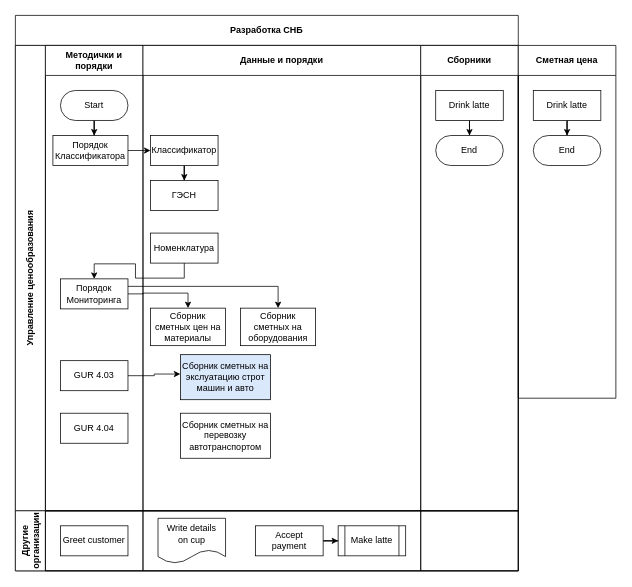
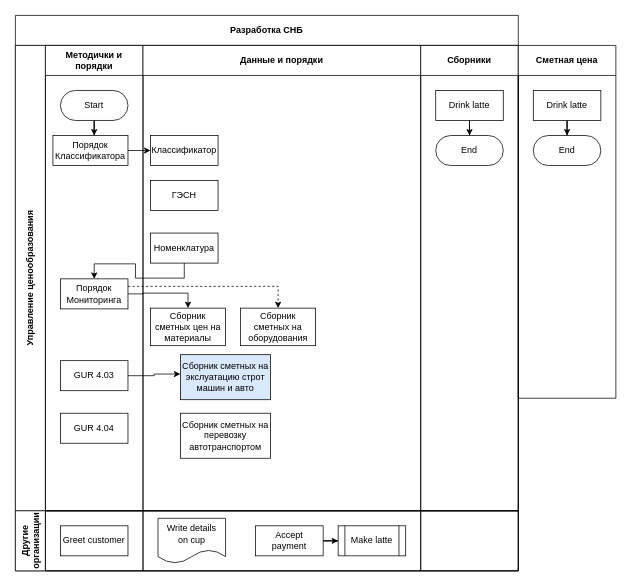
  <mxCell id="0" />
  <mxCell id="1" parent="0" />
  <mxCell id="2" value="Разработка СНБ" style="shape=table;childLayout=tableLayout;rowLines=0;columnLines=0;startSize=40;html=1;whiteSpace=wrap;collapsible=0;recursiveResize=0;expand=0;fontStyle=1" parent="1" vertex="1"><mxGeometry x="20" y="20" width="670" height="740" as="geometry" /></mxCell>
  <mxCell id="3" value="Управление ценообразования" style="swimlane;horizontal=0;points=[[0,0.5],[1,0.5]];portConstraint=eastwest;startSize=40;html=1;whiteSpace=wrap;collapsible=0;recursiveResize=0;expand=0;" parent="2" vertex="1"><mxGeometry y="40" width="670" height="620" as="geometry" /></mxCell>
  <mxCell id="4" value="Методички и порядки" style="swimlane;connectable=0;startSize=40;html=1;whiteSpace=wrap;collapsible=0;recursiveResize=0;expand=0;" parent="3" vertex="1"><mxGeometry x="40" width="130" height="620" as="geometry"><mxRectangle width="130" height="620" as="alternateBounds" /></mxGeometry></mxCell>
  <mxCell id="5" style="edgeStyle=orthogonalEdgeStyle;rounded=0;orthogonalLoop=1;jettySize=auto;html=1;entryX=0.55;entryY=0;entryDx=0;entryDy=0;entryPerimeter=0;" edge="1" parent="4" source="6" target="7"><mxGeometry relative="1" as="geometry" /></mxCell>
  <mxCell id="6" value="Start" style="rounded=1;whiteSpace=wrap;html=1;arcSize=50;" parent="4" vertex="1"><mxGeometry x="20" y="60" width="90" height="40" as="geometry" /></mxCell>
  <mxCell id="7" value="Порядок Классификатора" style="rounded=0;whiteSpace=wrap;html=1;" parent="4" vertex="1"><mxGeometry x="10" y="120" width="100" height="40" as="geometry" /></mxCell>
  <mxCell id="8" value="Порядок Мониторинга" style="rounded=0;whiteSpace=wrap;html=1;" vertex="1" parent="4"><mxGeometry x="20" y="311" width="90" height="40" as="geometry" /></mxCell>
  <mxCell id="9" value="GUR 4.03" style="rounded=0;whiteSpace=wrap;html=1;" vertex="1" parent="4"><mxGeometry x="20" y="420" width="90" height="40" as="geometry" /></mxCell>
  <mxCell id="10" value="GUR 4.04" style="rounded=0;whiteSpace=wrap;html=1;" vertex="1" parent="4"><mxGeometry x="20" y="490" width="90" height="40" as="geometry" /></mxCell>
  <mxCell id="11" value="Данные и порядки" style="swimlane;connectable=0;startSize=40;html=1;whiteSpace=wrap;collapsible=0;recursiveResize=0;expand=0;" parent="3" vertex="1"><mxGeometry x="170" width="370" height="620" as="geometry"><mxRectangle width="370" height="620" as="alternateBounds" /></mxGeometry></mxCell>
- <mxCell id="12" style="edgeStyle=orthogonalEdgeStyle;rounded=0;orthogonalLoop=1;jettySize=auto;html=1;entryX=0.5;entryY=0;entryDx=0;entryDy=0;" edge="1" parent="11" source="13" target="14"><mxGeometry relative="1" as="geometry" /></mxCell>
  <mxCell id="13" value="Классификатор" style="rounded=0;whiteSpace=wrap;html=1;" vertex="1" parent="11"><mxGeometry x="10" y="120" width="90" height="40" as="geometry" /></mxCell>
  <mxCell id="14" value="ГЭСН" style="rounded=0;whiteSpace=wrap;html=1;" vertex="1" parent="11"><mxGeometry x="10" y="180" width="90" height="40" as="geometry" /></mxCell>
  <mxCell id="15" value="Номенклатура" style="rounded=0;whiteSpace=wrap;html=1;" vertex="1" parent="11"><mxGeometry x="10" y="250" width="90" height="40" as="geometry" /></mxCell>
  <mxCell id="16" value="&lt;div&gt;Сборник сметных цен на материалы&lt;/div&gt;" style="rounded=0;whiteSpace=wrap;html=1;" vertex="1" parent="11"><mxGeometry x="10" y="350" width="100" height="50" as="geometry" /></mxCell>
  <mxCell id="17" value="&lt;div&gt;Сборник сметных на оборудования&lt;br&gt;&lt;/div&gt;" style="rounded=0;whiteSpace=wrap;html=1;" vertex="1" parent="11"><mxGeometry x="130" y="350" width="100" height="50" as="geometry" /></mxCell>
  <mxCell id="18" value="&lt;div&gt;Сборник сметных на экслуатацию строт машин и авто&lt;br&gt;&lt;/div&gt;" style="rounded=0;whiteSpace=wrap;html=1;fillColor=#dae8fc;" vertex="1" parent="11"><mxGeometry x="50" y="412" width="120" height="60" as="geometry" /></mxCell>
  <mxCell id="19" value="&lt;div&gt;Сборник сметных на перевозку автотранспортом&lt;br&gt;&lt;/div&gt;" style="rounded=0;whiteSpace=wrap;html=1;" vertex="1" parent="11"><mxGeometry x="50" y="490" width="120" height="60" as="geometry" /></mxCell>
  <mxCell id="20" value="Сборники" style="swimlane;connectable=0;startSize=40;html=1;whiteSpace=wrap;collapsible=0;recursiveResize=0;expand=0;" parent="3" vertex="1"><mxGeometry x="540" width="130" height="620" as="geometry"><mxRectangle width="130" height="620" as="alternateBounds" /></mxGeometry></mxCell>
  <mxCell id="21" style="edgeStyle=orthogonalEdgeStyle;rounded=0;orthogonalLoop=1;jettySize=auto;html=1;" parent="20" source="22" target="23" edge="1"><mxGeometry relative="1" as="geometry" /></mxCell>
  <mxCell id="22" value="Drink latte" style="rounded=0;whiteSpace=wrap;html=1;" parent="20" vertex="1"><mxGeometry x="20" y="60" width="90" height="40" as="geometry" /></mxCell>
  <mxCell id="23" value="End" style="rounded=1;whiteSpace=wrap;html=1;arcSize=50;" parent="20" vertex="1"><mxGeometry x="20" y="120" width="90" height="40" as="geometry" /></mxCell>
  <mxCell id="24" style="edgeStyle=orthogonalEdgeStyle;rounded=0;orthogonalLoop=1;jettySize=auto;html=1;exitX=1;exitY=0.5;exitDx=0;exitDy=0;entryX=0;entryY=0.5;entryDx=0;entryDy=0;" edge="1" parent="3" source="7" target="13"><mxGeometry relative="1" as="geometry" /></mxCell>
  <mxCell id="25" style="edgeStyle=orthogonalEdgeStyle;rounded=0;orthogonalLoop=1;jettySize=auto;html=1;exitX=0.5;exitY=1;exitDx=0;exitDy=0;entryX=0.5;entryY=0;entryDx=0;entryDy=0;" edge="1" parent="3" source="15" target="8"><mxGeometry relative="1" as="geometry" /></mxCell>
- <mxCell id="26" style="edgeStyle=orthogonalEdgeStyle;rounded=0;orthogonalLoop=1;jettySize=auto;html=1;exitX=1;exitY=0.25;exitDx=0;exitDy=0;entryX=0.5;entryY=0;entryDx=0;entryDy=0;" edge="1" parent="3" source="8" target="17"><mxGeometry relative="1" as="geometry" /></mxCell>
+ <mxCell id="26" style="edgeStyle=orthogonalEdgeStyle;rounded=0;orthogonalLoop=1;jettySize=auto;html=1;exitX=1;exitY=0.25;exitDx=0;exitDy=0;entryX=0.5;entryY=0;entryDx=0;entryDy=0;dashed=1;" edge="1" parent="3" source="8" target="17"><mxGeometry relative="1" as="geometry" /></mxCell>
  <mxCell id="27" style="edgeStyle=orthogonalEdgeStyle;rounded=0;orthogonalLoop=1;jettySize=auto;html=1;entryX=0.5;entryY=0;entryDx=0;entryDy=0;" edge="1" parent="3" source="8" target="16"><mxGeometry relative="1" as="geometry" /></mxCell>
  <mxCell id="28" style="edgeStyle=orthogonalEdgeStyle;rounded=0;orthogonalLoop=1;jettySize=auto;html=1;entryX=-0.002;entryY=0.43;entryDx=0;entryDy=0;entryPerimeter=0;" edge="1" parent="3" source="9" target="18"><mxGeometry relative="1" as="geometry" /></mxCell>
  <mxCell id="29" value="Другие организации" style="swimlane;horizontal=0;points=[[0,0.5],[1,0.5]];portConstraint=eastwest;startSize=40;html=1;whiteSpace=wrap;collapsible=0;recursiveResize=0;expand=0;" parent="2" vertex="1"><mxGeometry y="660" width="670" height="80" as="geometry" /></mxCell>
  <mxCell id="30" value="" style="swimlane;connectable=0;startSize=0;html=1;whiteSpace=wrap;collapsible=0;recursiveResize=0;expand=0;" parent="29" vertex="1"><mxGeometry x="40" width="130" height="80" as="geometry"><mxRectangle width="130" height="80" as="alternateBounds" /></mxGeometry></mxCell>
  <mxCell id="31" value="Greet customer" style="rounded=0;whiteSpace=wrap;html=1;" parent="30" vertex="1"><mxGeometry x="20" y="20" width="90" height="40" as="geometry" /></mxCell>
  <mxCell id="32" value="" style="swimlane;connectable=0;startSize=0;html=1;whiteSpace=wrap;collapsible=0;recursiveResize=0;expand=0;" parent="29" vertex="1"><mxGeometry x="170" width="370" height="80" as="geometry"><mxRectangle width="370" height="80" as="alternateBounds" /></mxGeometry></mxCell>
  <mxCell id="33" value="" style="edgeStyle=orthogonalEdgeStyle;rounded=0;orthogonalLoop=1;jettySize=auto;html=1;" parent="32" source="34" target="36" edge="1"><mxGeometry relative="1" as="geometry" /></mxCell>
  <mxCell id="34" value="Accept&lt;br&gt;payment" style="rounded=0;whiteSpace=wrap;html=1;" parent="32" vertex="1"><mxGeometry x="150" y="20" width="90" height="40" as="geometry" /></mxCell>
  <mxCell id="35" value="Write details&lt;br&gt;on cup" style="shape=document;whiteSpace=wrap;html=1;boundedLbl=1;" parent="32" vertex="1"><mxGeometry x="20" y="10" width="90" height="60" as="geometry" /></mxCell>
  <mxCell id="36" value="Make latte" style="shape=process;whiteSpace=wrap;html=1;backgroundOutline=1;" parent="32" vertex="1"><mxGeometry x="260" y="20" width="90" height="40" as="geometry" /></mxCell>
  <mxCell id="37" value="" style="swimlane;connectable=0;startSize=0;html=1;whiteSpace=wrap;collapsible=0;recursiveResize=0;expand=0;" parent="29" vertex="1"><mxGeometry x="540" width="130" height="80" as="geometry"><mxRectangle width="130" height="80" as="alternateBounds" /></mxGeometry></mxCell>
  <mxCell id="38" value="Сметная цена" style="swimlane;connectable=0;startSize=40;html=1;whiteSpace=wrap;collapsible=0;recursiveResize=0;expand=0;" vertex="1" parent="1"><mxGeometry x="690" y="60" width="130" height="470" as="geometry"><mxRectangle width="130" height="470" as="alternateBounds" /></mxGeometry></mxCell>
  <mxCell id="39" style="edgeStyle=orthogonalEdgeStyle;rounded=0;orthogonalLoop=1;jettySize=auto;html=1;" edge="1" parent="38" source="40" target="41"><mxGeometry relative="1" as="geometry" /></mxCell>
  <mxCell id="40" value="Drink latte" style="rounded=0;whiteSpace=wrap;html=1;" vertex="1" parent="38"><mxGeometry x="20" y="60" width="90" height="40" as="geometry" /></mxCell>
  <mxCell id="41" value="End" style="rounded=1;whiteSpace=wrap;html=1;arcSize=50;" vertex="1" parent="38"><mxGeometry x="20" y="120" width="90" height="40" as="geometry" /></mxCell>
